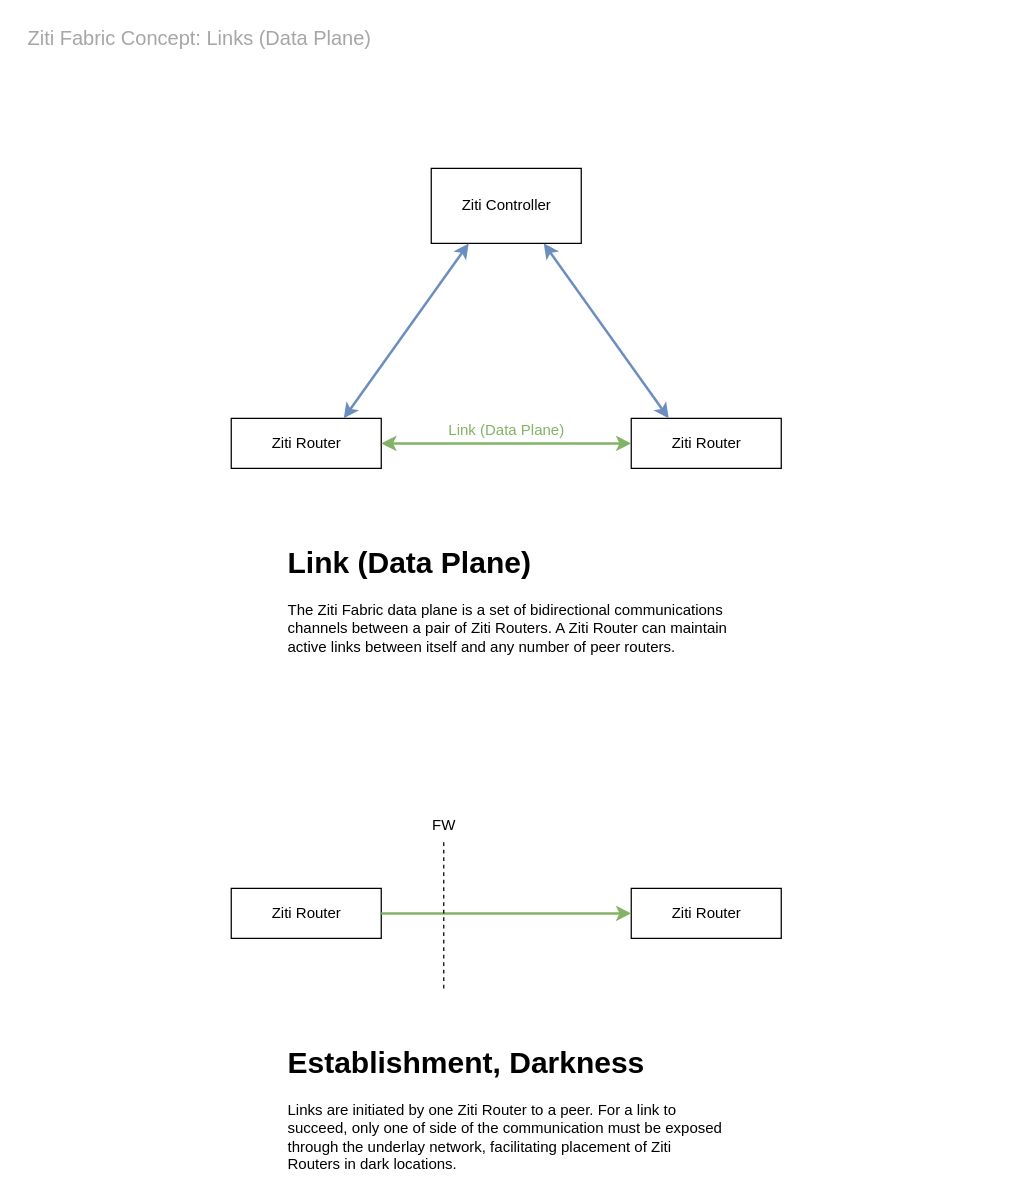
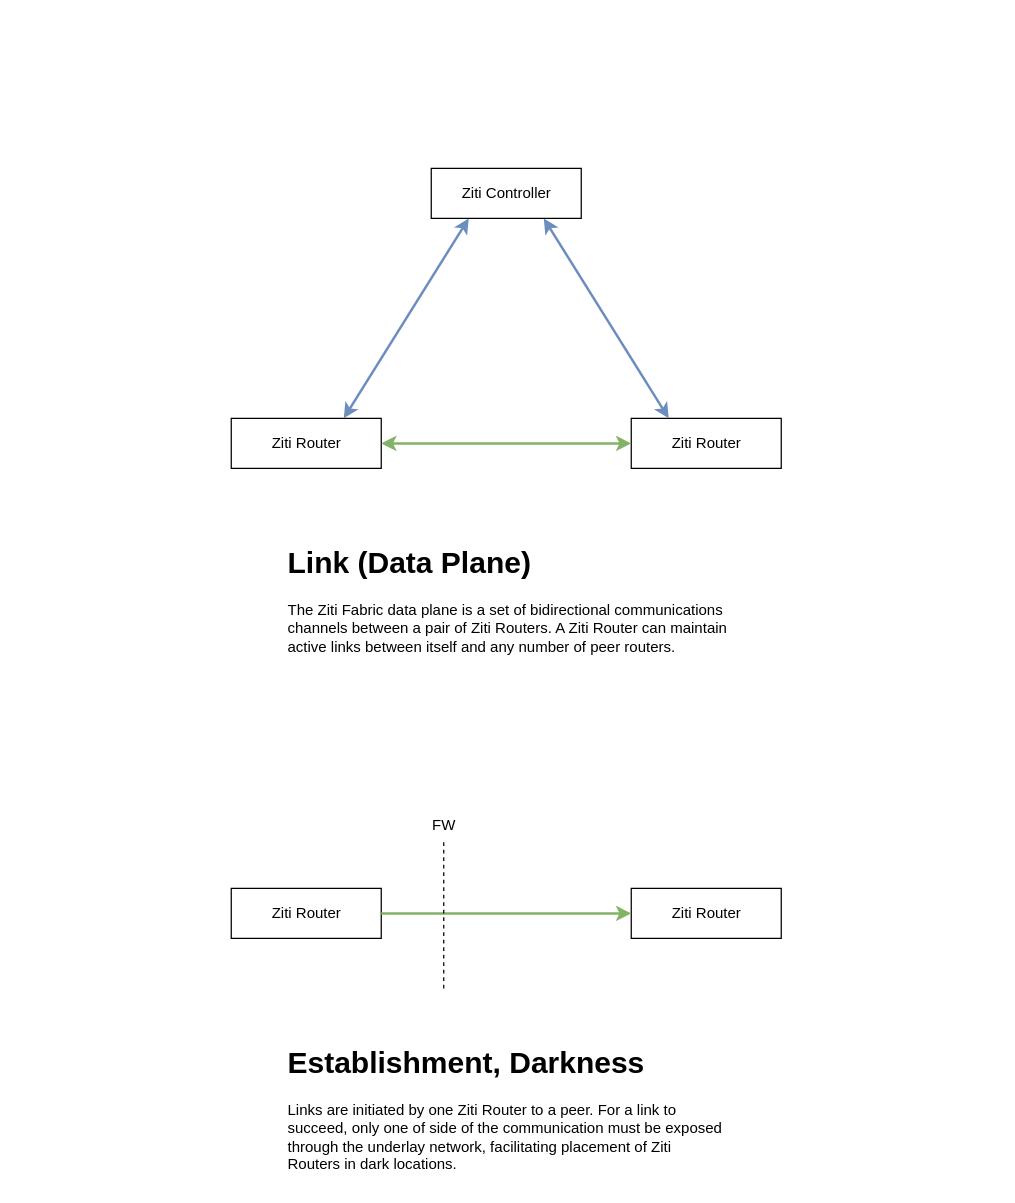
  <mxCell id="0" />
  <mxCell id="1" parent="0" />
- <mxCell id="2" value="&lt;span style=&quot;font-size: 16px&quot;&gt;Ziti Fabric Concept: Links (Data Plane)&lt;br&gt;&lt;/span&gt;" style="text;html=1;strokeColor=none;fillColor=none;align=left;verticalAlign=middle;whiteSpace=wrap;rounded=0;fontColor=#A6A6A6;" vertex="1" parent="1"><mxGeometry x="20" y="20" width="770" height="20" as="geometry" /></mxCell>
- <mxCell id="3" value="Ziti Controller" style="rounded=0;whiteSpace=wrap;html=1;" vertex="1" parent="1"><mxGeometry x="344.5" y="134" width="120" height="60" as="geometry" /></mxCell>
+ <mxCell id="3" value="Ziti Controller" style="rounded=0;whiteSpace=wrap;html=1;" vertex="1" parent="1"><mxGeometry x="344.5" y="134" width="120" height="40" as="geometry" /></mxCell>
  <mxCell id="4" value="Ziti Router" style="rounded=0;whiteSpace=wrap;html=1;" vertex="1" parent="1"><mxGeometry x="184.5" y="334" width="120" height="40" as="geometry" /></mxCell>
  <mxCell id="5" value="Ziti Router" style="rounded=0;whiteSpace=wrap;html=1;" vertex="1" parent="1"><mxGeometry x="504.5" y="334" width="120" height="40" as="geometry" /></mxCell>
  <mxCell id="6" value="" style="endArrow=classic;startArrow=classic;html=1;exitX=0.75;exitY=0;exitDx=0;exitDy=0;entryX=0.25;entryY=1;entryDx=0;entryDy=0;fillColor=#dae8fc;strokeColor=#6c8ebf;strokeWidth=2;" edge="1" parent="1" source="4" target="3"><mxGeometry width="50" height="50" relative="1" as="geometry"><mxPoint x="274.5" y="284" as="sourcePoint" /><mxPoint x="474.5" y="284" as="targetPoint" /></mxGeometry></mxCell>
  <mxCell id="7" value="" style="endArrow=classic;startArrow=classic;html=1;exitX=0.25;exitY=0;exitDx=0;exitDy=0;entryX=0.75;entryY=1;entryDx=0;entryDy=0;fillColor=#dae8fc;strokeColor=#6c8ebf;strokeWidth=2;" edge="1" parent="1" source="5" target="3"><mxGeometry width="50" height="50" relative="1" as="geometry"><mxPoint x="324.5" y="304" as="sourcePoint" /><mxPoint x="384.5" y="224" as="targetPoint" /></mxGeometry></mxCell>
  <mxCell id="8" value="" style="endArrow=classic;startArrow=classic;html=1;exitX=1;exitY=0.5;exitDx=0;exitDy=0;entryX=0;entryY=0.5;entryDx=0;entryDy=0;fillColor=#d5e8d4;strokeColor=#82b366;strokeWidth=2;" edge="1" parent="1" source="4" target="5"><mxGeometry width="50" height="50" relative="1" as="geometry"><mxPoint x="324.5" y="304" as="sourcePoint" /><mxPoint x="384.5" y="224" as="targetPoint" /></mxGeometry></mxCell>
- <mxCell id="9" value="Link (Data Plane)" style="text;html=1;align=center;verticalAlign=middle;whiteSpace=wrap;rounded=0;fontColor=#82B366;" vertex="1" parent="1"><mxGeometry x="354.5" y="334" width="100" height="20" as="geometry" /></mxCell>
  <mxCell id="10" value="&lt;h1&gt;Link (Data Plane)&lt;/h1&gt;&lt;p&gt;The Ziti Fabric data plane is a set of bidirectional communications channels between a pair of Ziti Routers. A Ziti Router can maintain active links between itself and any number of peer routers.&lt;/p&gt;" style="text;html=1;strokeColor=none;fillColor=none;spacing=5;spacingTop=-20;whiteSpace=wrap;overflow=hidden;rounded=0;" vertex="1" parent="1"><mxGeometry x="224.5" y="430" width="360" height="110" as="geometry" /></mxCell>
  <mxCell id="11" value="Ziti Router" style="rounded=0;whiteSpace=wrap;html=1;" vertex="1" parent="1"><mxGeometry x="184.5" y="710" width="120" height="40" as="geometry" /></mxCell>
  <mxCell id="12" value="Ziti Router" style="rounded=0;whiteSpace=wrap;html=1;" vertex="1" parent="1"><mxGeometry x="504.5" y="710" width="120" height="40" as="geometry" /></mxCell>
  <mxCell id="13" value="" style="endArrow=classic;startArrow=none;html=1;exitX=1;exitY=0.5;exitDx=0;exitDy=0;entryX=0;entryY=0.5;entryDx=0;entryDy=0;fillColor=#d5e8d4;strokeColor=#82b366;strokeWidth=2;startFill=0;" edge="1" parent="1" source="11" target="12"><mxGeometry width="50" height="50" relative="1" as="geometry"><mxPoint x="324.5" y="680" as="sourcePoint" /><mxPoint x="384.5" y="600" as="targetPoint" /></mxGeometry></mxCell>
  <mxCell id="14" value="" style="endArrow=none;dashed=1;html=1;" edge="1" parent="1"><mxGeometry width="50" height="50" relative="1" as="geometry"><mxPoint x="354.5" y="790" as="sourcePoint" /><mxPoint x="354.5" y="670" as="targetPoint" /></mxGeometry></mxCell>
  <mxCell id="15" value="FW" style="text;html=1;strokeColor=none;fillColor=none;align=center;verticalAlign=middle;whiteSpace=wrap;rounded=0;" vertex="1" parent="1"><mxGeometry x="334.5" y="650" width="40" height="20" as="geometry" /></mxCell>
  <mxCell id="16" value="&lt;h1&gt;Establishment, Darkness&lt;/h1&gt;&lt;p&gt;Links are initiated by one Ziti Router to a peer. For a link to succeed, only one of side of the communication must be exposed through the underlay network, facilitating placement of Ziti Routers in dark locations.&lt;/p&gt;" style="text;html=1;strokeColor=none;fillColor=none;spacing=5;spacingTop=-20;whiteSpace=wrap;overflow=hidden;rounded=0;" vertex="1" parent="1"><mxGeometry x="224.5" y="830" width="360" height="110" as="geometry" /></mxCell>
